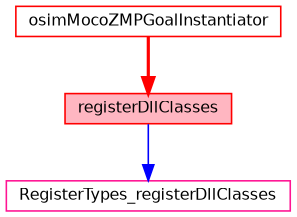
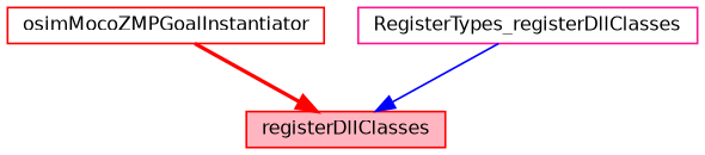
  digraph {
    fontname="DejaVu Sans"
    rankdir=TB
    node [color=red fillcolor=white fontname="DejaVu Sans" fontsize=10 shape=box style=filled]
    edge [fontname="DejaVu Sans" fontsize=10 labelfontname=Helvetica labelfontsize=10]
    n1 [fontcolor=black height=0.2 label=osimMocoZMPGoalInstantiator width=0.4]
    n2 [fillcolor=lightpink height=0.2 label=registerDllClasses width=0.4]
    n3 [color=deeppink height=0.2 label=RegisterTypes_registerDllClasses width=0.4]
    n1 -> n2 [color=red style=bold]
-   n2 -> n3 [color=blue style=solid]
+   n3 -> n2 [color=blue style=solid]
  }
